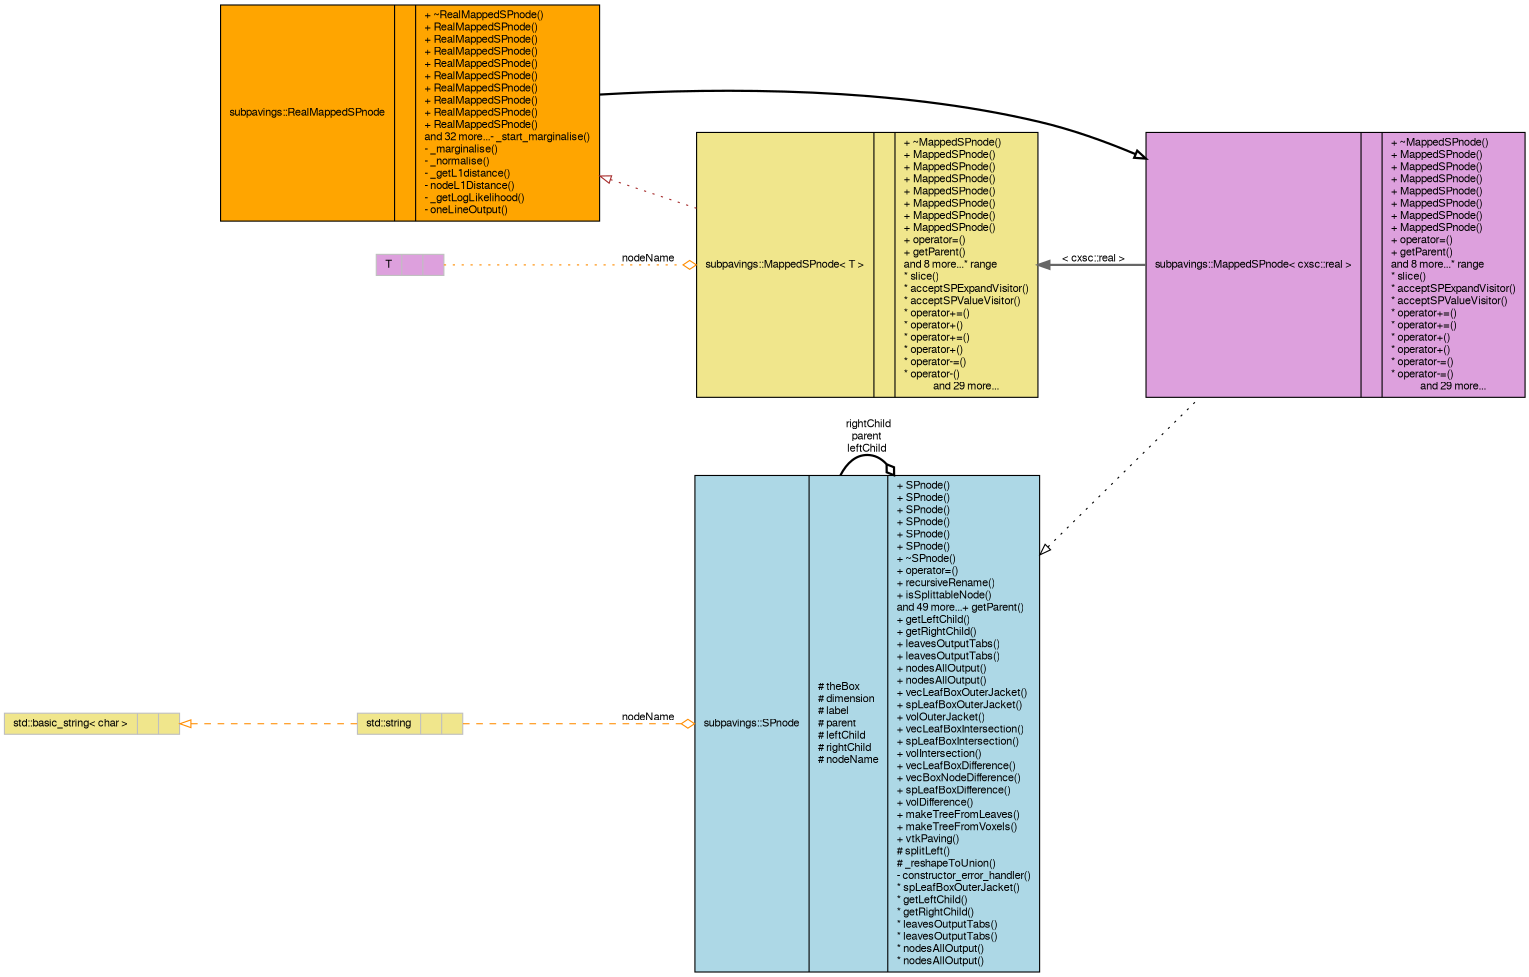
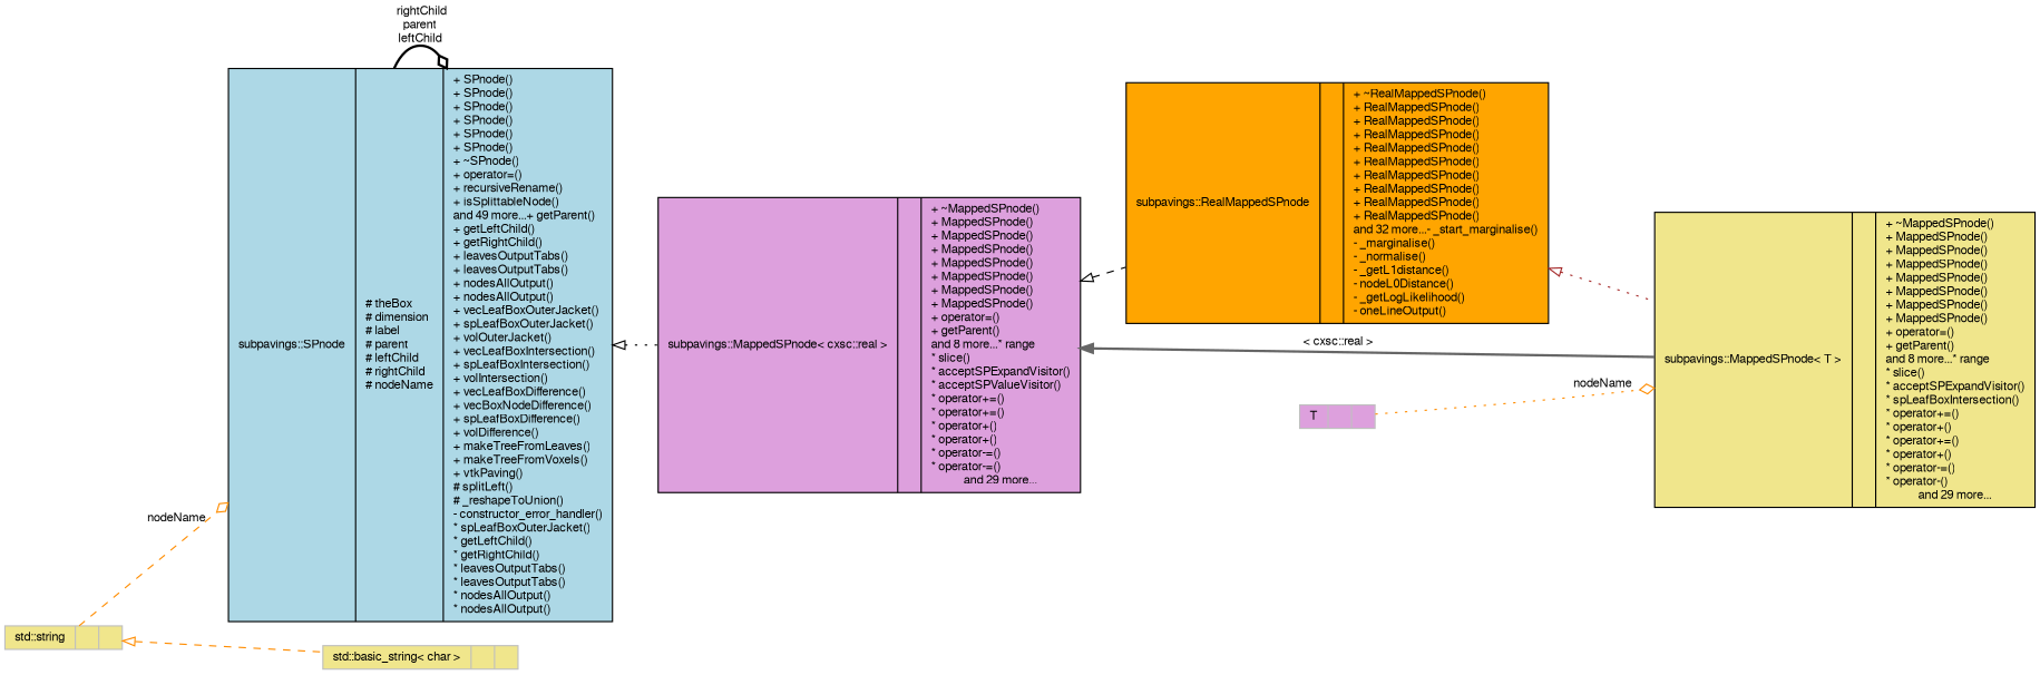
  digraph {
    rankdir=LR
    node [color=black fillcolor=khaki fontname=FreeSans fontsize=10 shape=record style=filled]
    edge [color=black dir=back fontname=FreeSans fontsize=10 labelfontname=FreeSans labelfontsize=10 style=dotted]
-   n1 [fillcolor=orange fontcolor=black height=0.2 label="{subpavings::RealMappedSPnode\n||+ ~RealMappedSPnode()\l+ RealMappedSPnode()\l+ RealMappedSPnode()\l+ RealMappedSPnode()\l+ RealMappedSPnode()\l+ RealMappedSPnode()\l+ RealMappedSPnode()\l+ RealMappedSPnode()\l+ RealMappedSPnode()\l+ RealMappedSPnode()\land 32 more...- _start_marginalise()\l- _marginalise()\l- _normalise()\l- _getL1distance()\l- nodeL1Distance()\l- _getLogLikelihood()\l- oneLineOutput()\l}" width=0.4]
-   n2 [height=0.2 label="{subpavings::MappedSPnode\< T \>\n||+ ~MappedSPnode()\l+ MappedSPnode()\l+ MappedSPnode()\l+ MappedSPnode()\l+ MappedSPnode()\l+ MappedSPnode()\l+ MappedSPnode()\l+ MappedSPnode()\l+ operator=()\l+ getParent()\land 8 more...* range\l* slice()\l* acceptSPExpandVisitor()\l* acceptSPValueVisitor()\l* operator+=()\l* operator+()\l* operator+=()\l* operator+()\l* operator-=()\l* operator-()\land 29 more...}" width=0.4]
+   n1 [fillcolor=orange fontcolor=black height=0.2 label="{subpavings::RealMappedSPnode\n||+ ~RealMappedSPnode()\l+ RealMappedSPnode()\l+ RealMappedSPnode()\l+ RealMappedSPnode()\l+ RealMappedSPnode()\l+ RealMappedSPnode()\l+ RealMappedSPnode()\l+ RealMappedSPnode()\l+ RealMappedSPnode()\l+ RealMappedSPnode()\land 32 more...- _start_marginalise()\l- _marginalise()\l- _normalise()\l- _getL1distance()\l- nodeL0Distance()\l- _getLogLikelihood()\l- oneLineOutput()\l}" width=0.4]
+   n2 [height=0.2 label="{subpavings::MappedSPnode\< T \>\n||+ ~MappedSPnode()\l+ MappedSPnode()\l+ MappedSPnode()\l+ MappedSPnode()\l+ MappedSPnode()\l+ MappedSPnode()\l+ MappedSPnode()\l+ MappedSPnode()\l+ operator=()\l+ getParent()\land 8 more...* range\l* slice()\l* acceptSPExpandVisitor()\l* spLeafBoxIntersection()\l* operator+=()\l* operator+()\l* operator+=()\l* operator+()\l* operator-=()\l* operator-()\land 29 more...}" width=0.4]
    n3 [fillcolor=plum height=0.2 label="{subpavings::MappedSPnode\< cxsc::real \>\n||+ ~MappedSPnode()\l+ MappedSPnode()\l+ MappedSPnode()\l+ MappedSPnode()\l+ MappedSPnode()\l+ MappedSPnode()\l+ MappedSPnode()\l+ MappedSPnode()\l+ operator=()\l+ getParent()\land 8 more...* range\l* slice()\l* acceptSPExpandVisitor()\l* acceptSPValueVisitor()\l* operator+=()\l* operator+=()\l* operator+()\l* operator+()\l* operator-=()\l* operator-=()\land 29 more...}" width=0.4]
    n4 [fillcolor=lightblue height=0.2 label="{subpavings::SPnode\n|# theBox\l# dimension\l# label\l# parent\l# leftChild\l# rightChild\l# nodeName\l|+ SPnode()\l+ SPnode()\l+ SPnode()\l+ SPnode()\l+ SPnode()\l+ SPnode()\l+ ~SPnode()\l+ operator=()\l+ recursiveRename()\l+ isSplittableNode()\land 49 more...+ getParent()\l+ getLeftChild()\l+ getRightChild()\l+ leavesOutputTabs()\l+ leavesOutputTabs()\l+ nodesAllOutput()\l+ nodesAllOutput()\l+ vecLeafBoxOuterJacket()\l+ spLeafBoxOuterJacket()\l+ volOuterJacket()\l+ vecLeafBoxIntersection()\l+ spLeafBoxIntersection()\l+ volIntersection()\l+ vecLeafBoxDifference()\l+ vecBoxNodeDifference()\l+ spLeafBoxDifference()\l+ volDifference()\l+ makeTreeFromLeaves()\l+ makeTreeFromVoxels()\l+ vtkPaving()\l# splitLeft()\l# _reshapeToUnion()\l- constructor_error_handler()\l* spLeafBoxOuterJacket()\l* getLeftChild()\l* getRightChild()\l* leavesOutputTabs()\l* leavesOutputTabs()\l* nodesAllOutput()\l* nodesAllOutput()\l}" width=0.4]
    n5 [color=grey75 height=0.2 label="{std::string\n||}" width=0.4]
    n6 [color=grey75 height=0.2 label="{std::basic_string\< char \>\n||}" width=0.4]
    n7 [color=grey75 fillcolor=plum height=0.2 label="{T\n||}" width=0.4]
    n1 -> n2 [arrowtail=onormal color=brown]
-   n2 -> n3 [color=gray40 label=" \< cxsc::real \>" style=bold]
-   n3 -> n1 [arrowtail=onormal style=bold]
+   n3 -> n2 [color=gray40 label=" \< cxsc::real \>" style=bold]
+   n3 -> n1 [arrowtail=onormal style=dashed]
    n4 -> n3 [arrowtail=onormal]
    n4 -> n4 [arrowhead=odiamond label=" rightChild\nparent\nleftChild" style=bold dir=""]
    n5 -> n4 [arrowhead=odiamond color=darkorange label=" nodeName" style=dashed dir=""]
-   n6 -> n5 [arrowtail=onormal color=darkorange style=dashed]
+   n5 -> n6 [arrowtail=onormal color=darkorange style=dashed]
    n7 -> n2 [arrowhead=odiamond color=darkorange label=" nodeName" dir=""]
  }
